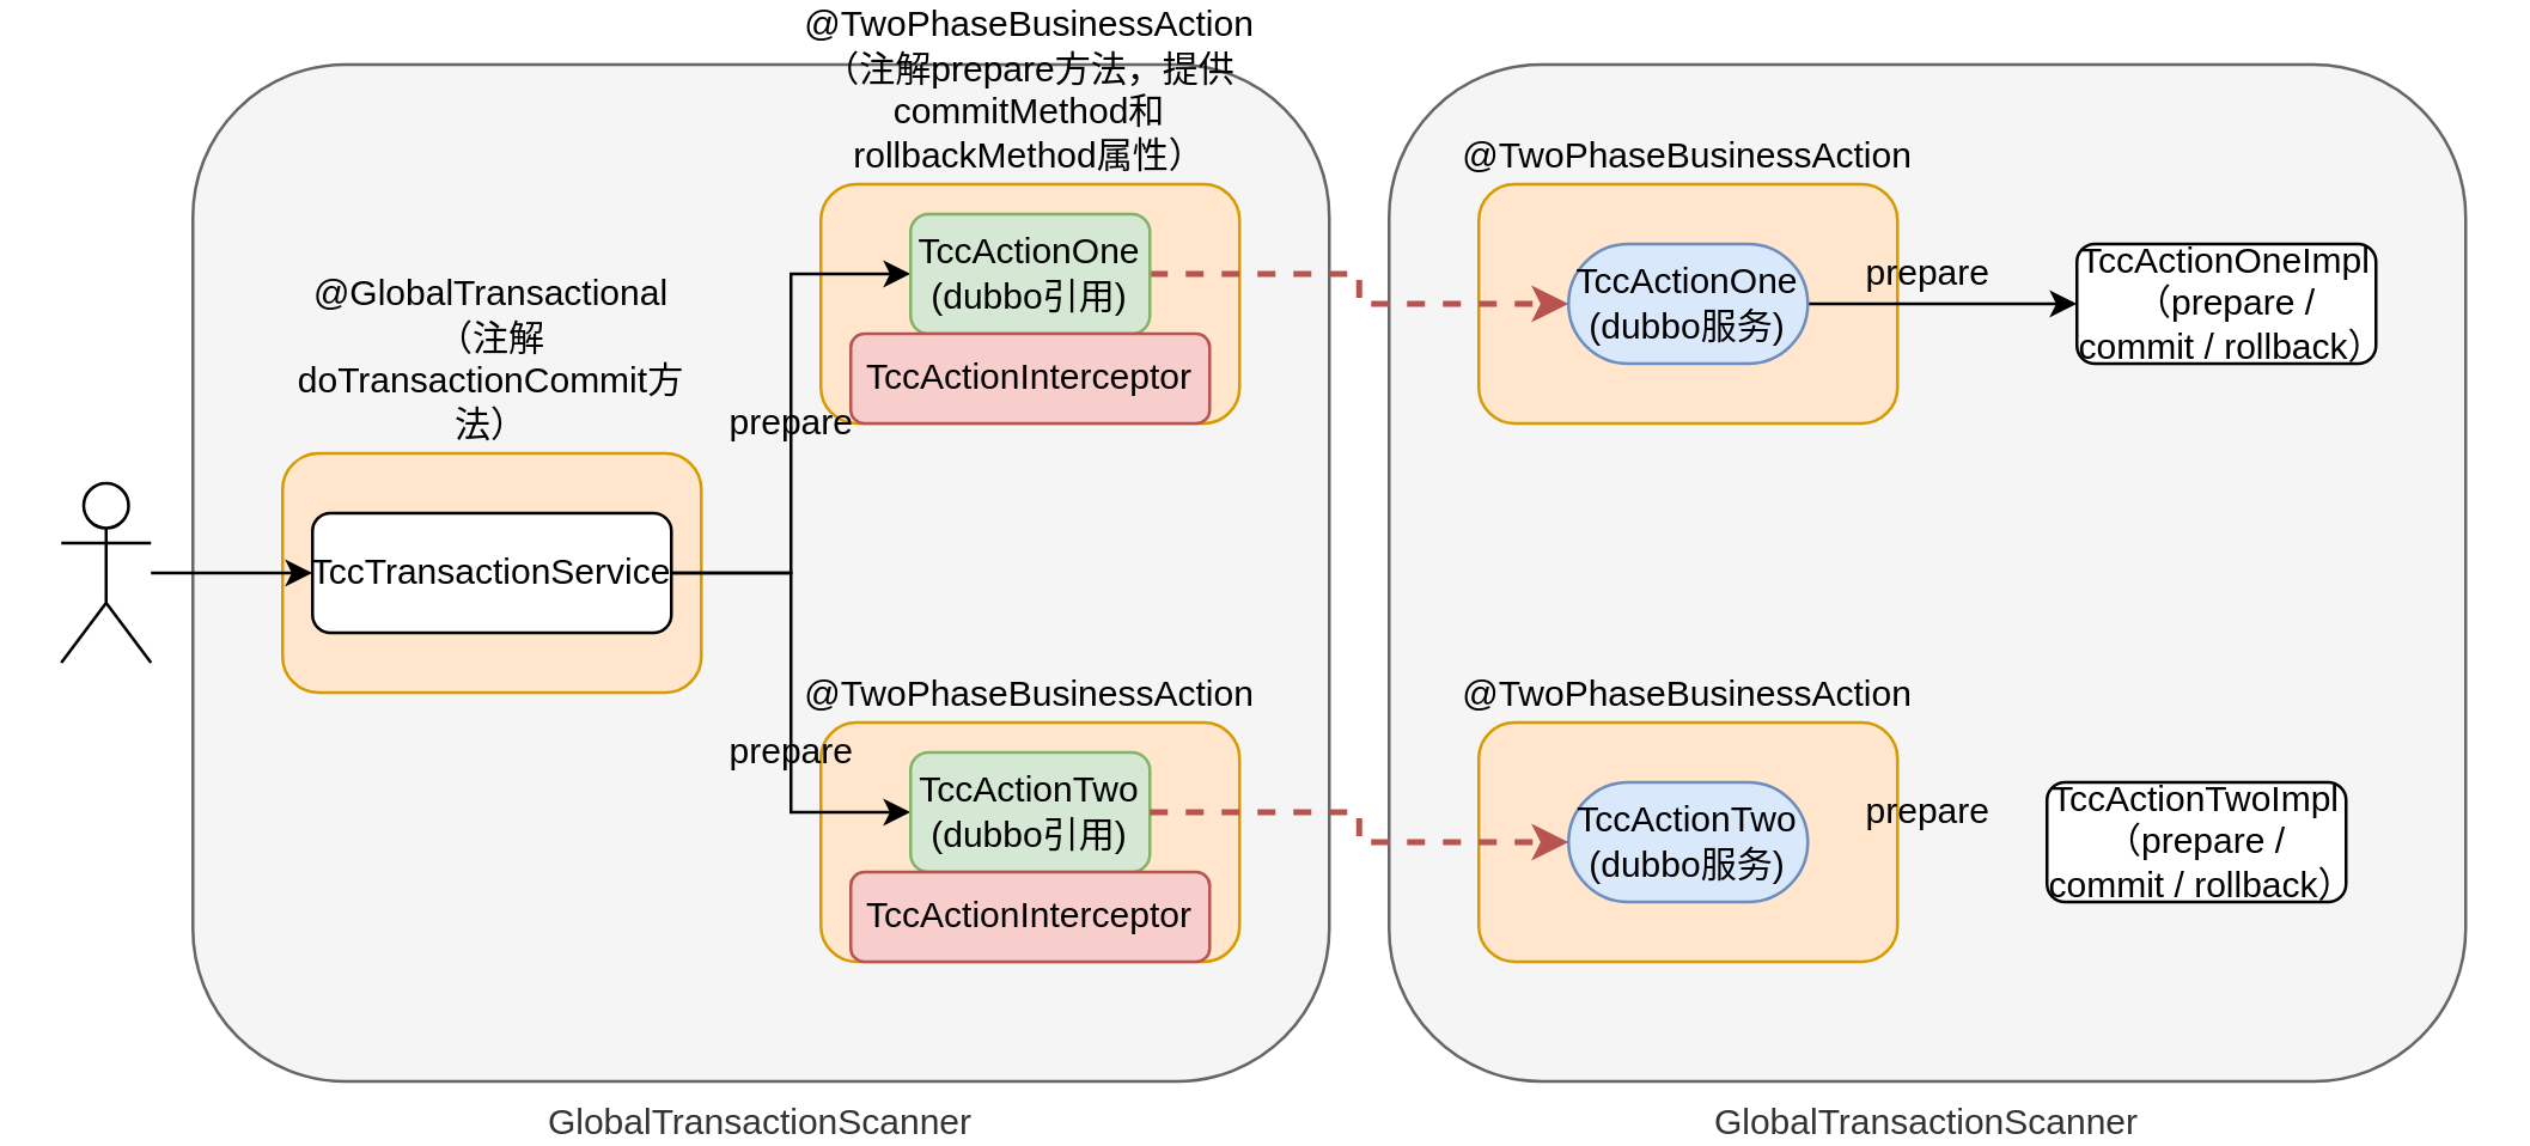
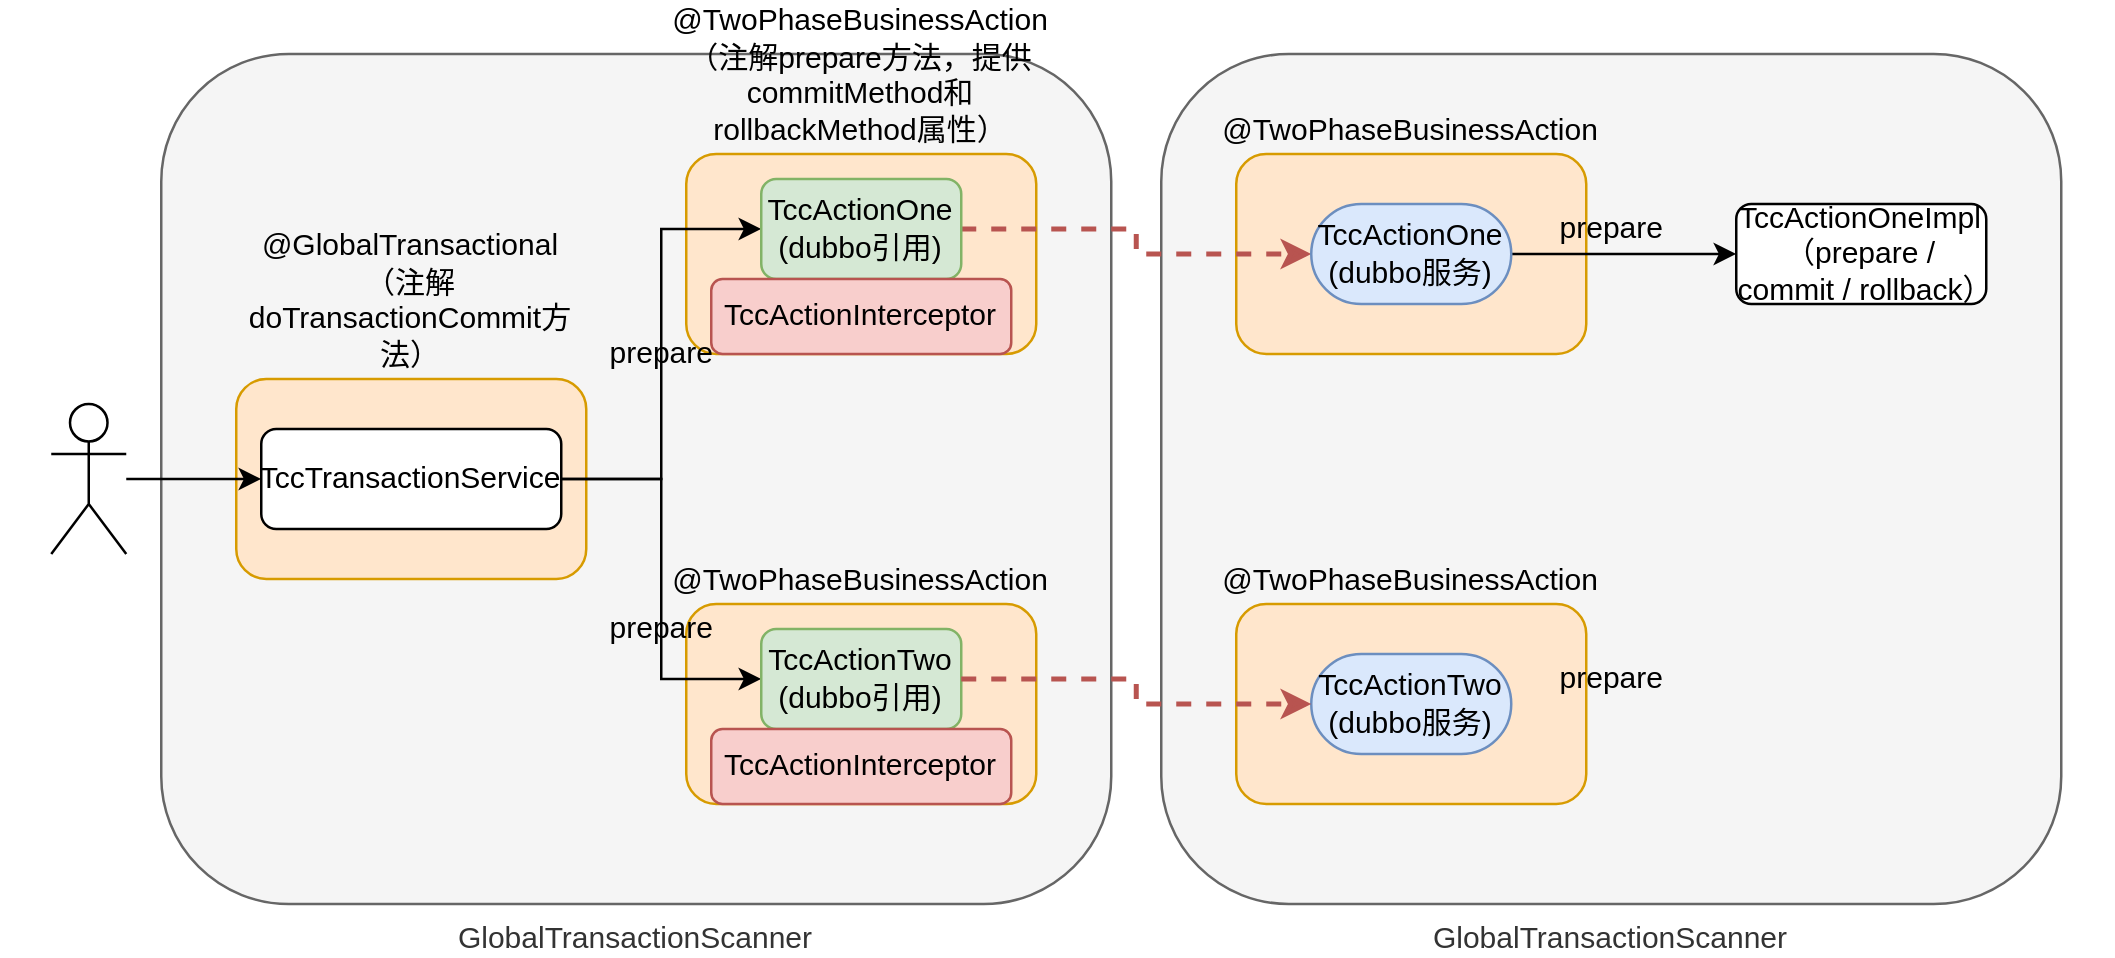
  <mxCell id="0" />
  <mxCell id="1" parent="0" />
  <mxCell id="2" value="GlobalTransactionScanner" style="rounded=1;whiteSpace=wrap;html=1;labelPosition=center;verticalLabelPosition=bottom;align=center;verticalAlign=top;fillColor=#f5f5f5;fontColor=#333333;strokeColor=#666666;" parent="1" vertex="1"><mxGeometry x="64" y="20" width="380" height="340" as="geometry" /></mxCell>
  <mxCell id="3" value="@TwoPhaseBusinessAction" style="rounded=1;whiteSpace=wrap;html=1;fillColor=#ffe6cc;strokeColor=#d79b00;labelPosition=center;verticalLabelPosition=top;align=center;verticalAlign=bottom;" vertex="1" parent="1"><mxGeometry x="274" y="240" width="140" height="80" as="geometry" /></mxCell>
  <mxCell id="4" value="@TwoPhaseBusinessAction&lt;br&gt;（注解prepare&lt;span&gt;方法，提供commitMethod和rollbackMethod属性&lt;/span&gt;）" style="rounded=1;whiteSpace=wrap;html=1;fillColor=#ffe6cc;strokeColor=#d79b00;labelPosition=center;verticalLabelPosition=top;align=center;verticalAlign=bottom;" vertex="1" parent="1"><mxGeometry x="274" y="60" width="140" height="80" as="geometry" /></mxCell>
  <mxCell id="5" value="GlobalTransactionScanner" style="rounded=1;whiteSpace=wrap;html=1;labelPosition=center;verticalLabelPosition=bottom;align=center;verticalAlign=top;fillColor=#f5f5f5;fontColor=#333333;strokeColor=#666666;" parent="1" vertex="1"><mxGeometry x="464" y="20" width="360" height="340" as="geometry" /></mxCell>
  <mxCell id="6" value="@TwoPhaseBusinessAction" style="rounded=1;whiteSpace=wrap;html=1;fillColor=#ffe6cc;strokeColor=#d79b00;labelPosition=center;verticalLabelPosition=top;align=center;verticalAlign=bottom;" vertex="1" parent="1"><mxGeometry x="494" y="60" width="140" height="80" as="geometry" /></mxCell>
  <mxCell id="7" value="@GlobalTransactional&lt;br&gt;（注解doTransactionCommit&lt;span&gt;方法&lt;/span&gt;）" style="rounded=1;whiteSpace=wrap;html=1;fillColor=#ffe6cc;strokeColor=#d79b00;labelPosition=center;verticalLabelPosition=top;align=center;verticalAlign=bottom;" parent="1" vertex="1"><mxGeometry x="94" y="150" width="140" height="80" as="geometry" /></mxCell>
  <mxCell id="8" style="edgeStyle=orthogonalEdgeStyle;rounded=0;orthogonalLoop=1;jettySize=auto;html=1;entryX=0;entryY=0.5;entryDx=0;entryDy=0;" parent="1" source="10" target="12" edge="1"><mxGeometry relative="1" as="geometry" /></mxCell>
  <mxCell id="9" style="edgeStyle=orthogonalEdgeStyle;rounded=0;orthogonalLoop=1;jettySize=auto;html=1;entryX=0;entryY=0.5;entryDx=0;entryDy=0;" parent="1" source="10" target="13" edge="1"><mxGeometry relative="1" as="geometry" /></mxCell>
  <mxCell id="10" value="TccTransactionService" style="rounded=1;whiteSpace=wrap;html=1;" parent="1" vertex="1"><mxGeometry x="104" y="170" width="120" height="40" as="geometry" /></mxCell>
  <mxCell id="11" style="edgeStyle=orthogonalEdgeStyle;rounded=0;orthogonalLoop=1;jettySize=auto;html=1;entryX=0;entryY=0.5;entryDx=0;entryDy=0;dashed=1;fillColor=#f8cecc;strokeColor=#b85450;strokeWidth=2;" parent="1" source="12" target="17" edge="1"><mxGeometry relative="1" as="geometry" /></mxCell>
  <mxCell id="12" value="TccActionOne&lt;br&gt;(dubbo引用)" style="rounded=1;whiteSpace=wrap;html=1;fillColor=#d5e8d4;strokeColor=#82b366;" parent="1" vertex="1"><mxGeometry x="304" y="70" width="80" height="40" as="geometry" /></mxCell>
  <mxCell id="13" value="TccActionTwo&lt;br&gt;(dubbo引用)" style="rounded=1;whiteSpace=wrap;html=1;fillColor=#d5e8d4;strokeColor=#82b366;" parent="1" vertex="1"><mxGeometry x="304" y="250" width="80" height="40" as="geometry" /></mxCell>
  <mxCell id="14" value="prepare" style="text;html=1;align=center;verticalAlign=middle;resizable=0;points=[];autosize=1;strokeColor=none;fillColor=none;" parent="1" vertex="1"><mxGeometry x="234" y="130" width="60" height="20" as="geometry" /></mxCell>
  <mxCell id="15" value="prepare" style="text;html=1;align=center;verticalAlign=middle;resizable=0;points=[];autosize=1;strokeColor=none;fillColor=none;" parent="1" vertex="1"><mxGeometry x="234" y="240" width="60" height="20" as="geometry" /></mxCell>
  <mxCell id="16" style="edgeStyle=orthogonalEdgeStyle;rounded=0;orthogonalLoop=1;jettySize=auto;html=1;" parent="1" source="17" target="18" edge="1"><mxGeometry relative="1" as="geometry" /></mxCell>
  <mxCell id="17" value="TccActionOne&lt;br&gt;(dubbo服务)" style="rounded=1;whiteSpace=wrap;html=1;fillColor=#dae8fc;strokeColor=#6c8ebf;arcSize=50;" parent="1" vertex="1"><mxGeometry x="524" y="80" width="80" height="40" as="geometry" /></mxCell>
  <mxCell id="18" value="TccActionOneImpl&lt;br&gt;（prepare / commit / rollback）" style="rounded=1;whiteSpace=wrap;html=1;" parent="1" vertex="1"><mxGeometry x="694" y="80" width="100" height="40" as="geometry" /></mxCell>
  <mxCell id="19" style="edgeStyle=orthogonalEdgeStyle;rounded=0;orthogonalLoop=1;jettySize=auto;html=1;strokeWidth=1;" parent="1" source="20" target="10" edge="1"><mxGeometry relative="1" as="geometry" /></mxCell>
  <mxCell id="20" value="" style="shape=umlActor;verticalLabelPosition=bottom;verticalAlign=top;html=1;outlineConnect=0;" parent="1" vertex="1"><mxGeometry x="20" y="160" width="30" height="60" as="geometry" /></mxCell>
  <mxCell id="21" value="prepare" style="text;html=1;align=center;verticalAlign=middle;resizable=0;points=[];autosize=1;strokeColor=none;fillColor=none;" parent="1" vertex="1"><mxGeometry x="614" y="80" width="60" height="20" as="geometry" /></mxCell>
  <mxCell id="22" value="@TwoPhaseBusinessAction" style="rounded=1;whiteSpace=wrap;html=1;fillColor=#ffe6cc;strokeColor=#d79b00;labelPosition=center;verticalLabelPosition=top;align=center;verticalAlign=bottom;" vertex="1" parent="1"><mxGeometry x="494" y="240" width="140" height="80" as="geometry" /></mxCell>
  <mxCell id="23" value="TccActionTwo&lt;br&gt;(dubbo服务)" style="rounded=1;whiteSpace=wrap;html=1;fillColor=#dae8fc;strokeColor=#6c8ebf;arcSize=50;" vertex="1" parent="1"><mxGeometry x="524" y="260" width="80" height="40" as="geometry" /></mxCell>
- <mxCell id="24" value="TccActionTwoImpl&lt;br&gt;（prepare / commit / rollback）" style="rounded=1;whiteSpace=wrap;html=1;" vertex="1" parent="1"><mxGeometry x="684" y="260" width="100" height="40" as="geometry" /></mxCell>
  <mxCell id="25" value="prepare" style="text;html=1;align=center;verticalAlign=middle;resizable=0;points=[];autosize=1;strokeColor=none;fillColor=none;" vertex="1" parent="1"><mxGeometry x="614" y="260" width="60" height="20" as="geometry" /></mxCell>
  <mxCell id="26" value="TccActionInterceptor" style="rounded=1;whiteSpace=wrap;html=1;fillColor=#f8cecc;strokeColor=#b85450;" vertex="1" parent="1"><mxGeometry x="284" y="290" width="120" height="30" as="geometry" /></mxCell>
  <mxCell id="27" value="TccActionInterceptor" style="rounded=1;whiteSpace=wrap;html=1;fillColor=#f8cecc;strokeColor=#b85450;" vertex="1" parent="1"><mxGeometry x="284" y="110" width="120" height="30" as="geometry" /></mxCell>
  <mxCell id="28" style="edgeStyle=orthogonalEdgeStyle;rounded=0;orthogonalLoop=1;jettySize=auto;html=1;dashed=1;fillColor=#f8cecc;strokeColor=#b85450;strokeWidth=2;" edge="1" parent="1" source="13" target="23"><mxGeometry relative="1" as="geometry" /></mxCell>
